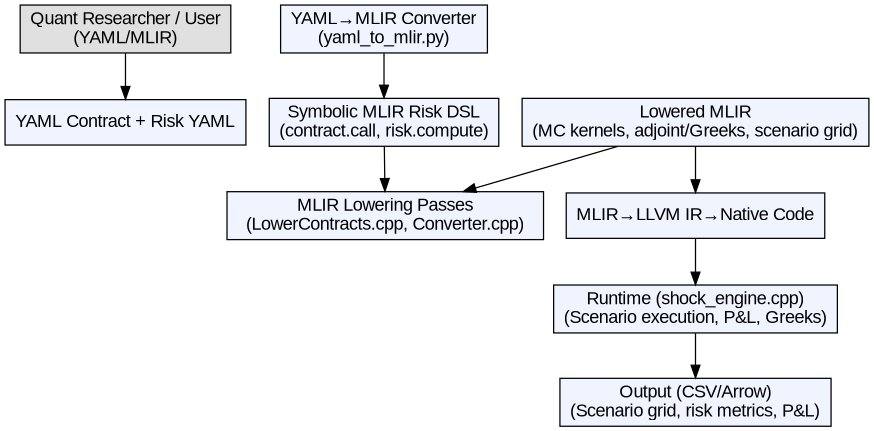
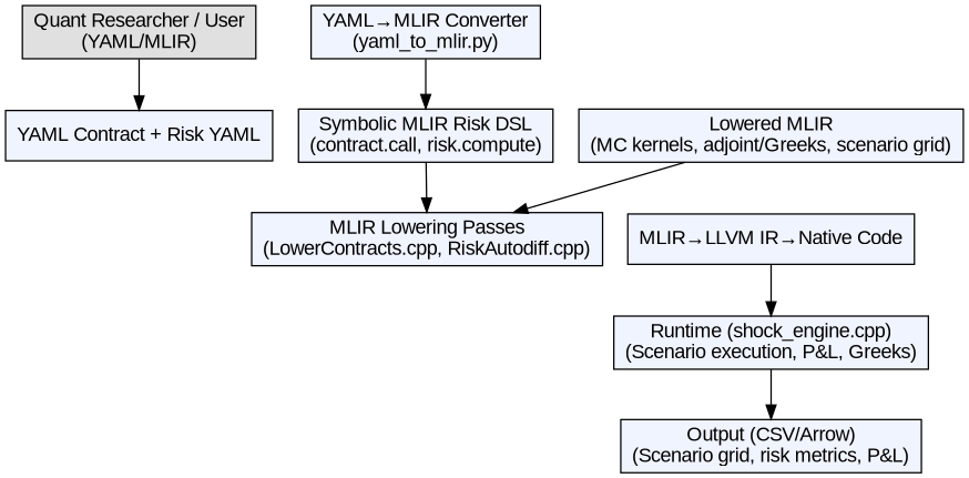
  digraph {
    rankdir=TB
    node [fillcolor="#f0f4ff" fontname=Arial shape=box style=filled]
    edge [fontname=Arial]
    n1 [fillcolor="#e0e0e0" label="Quant Researcher / User\n(YAML/MLIR)"]
    n2 [label="YAML Contract + Risk YAML"]
    n3 [label="YAML→MLIR Converter\n(yaml_to_mlir.py)"]
    n4 [label="Symbolic MLIR Risk DSL\n(contract.call, risk.compute)"]
-   n5 [label="MLIR Lowering Passes\n(LowerContracts.cpp, Converter.cpp)"]
+   n5 [label="MLIR Lowering Passes\n(LowerContracts.cpp, RiskAutodiff.cpp)"]
    n6 [label="Lowered MLIR\n(MC kernels, adjoint/Greeks, scenario grid)"]
    n7 [label="MLIR→LLVM IR→Native Code"]
    n8 [label="Runtime (shock_engine.cpp)\n(Scenario execution, P&L, Greeks)"]
    n9 [label="Output (CSV/Arrow)\n(Scenario grid, risk metrics, P&L)"]
    n1 -> n2
    n3 -> n4
    n4 -> n5
    n6 -> n5
-   n6 -> n7
    n7 -> n8
    n8 -> n9
  }
